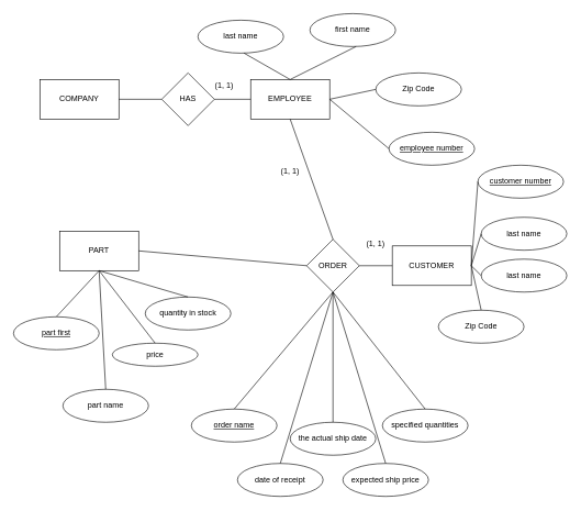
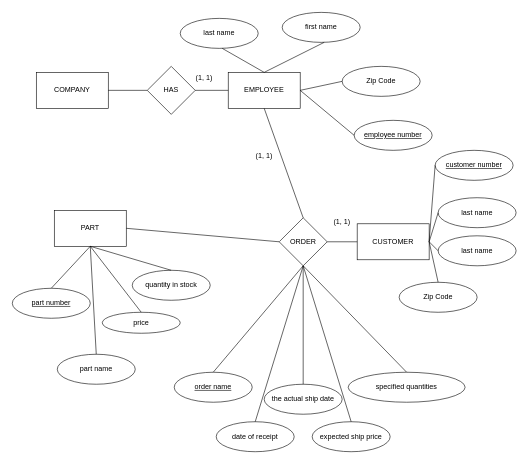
  <mxCell id="0" />
  <mxCell id="1" parent="0" />
  <mxCell id="2" value="COMPANY" style="rounded=0;whiteSpace=wrap;html=1;" vertex="1" parent="1"><mxGeometry x="60" y="120" width="120" height="60" as="geometry" /></mxCell>
  <mxCell id="3" value="PART&lt;br&gt;" style="rounded=0;whiteSpace=wrap;html=1;" vertex="1" parent="1"><mxGeometry x="90" y="350" width="120" height="60" as="geometry" /></mxCell>
  <mxCell id="4" value="EMPLOYEE&lt;br&gt;" style="rounded=0;whiteSpace=wrap;html=1;" vertex="1" parent="1"><mxGeometry x="380" y="120" width="120" height="60" as="geometry" /></mxCell>
  <mxCell id="5" value="" style="endArrow=none;html=1;exitX=1;exitY=0.5;exitDx=0;exitDy=0;entryX=0;entryY=0.5;entryDx=0;entryDy=0;" edge="1" parent="1" source="2" target="42"><mxGeometry width="50" height="50" relative="1" as="geometry"><mxPoint x="200" y="420" as="sourcePoint" /><mxPoint x="250" y="370" as="targetPoint" /></mxGeometry></mxCell>
  <mxCell id="6" value="" style="endArrow=none;html=1;exitX=1;exitY=0.5;exitDx=0;exitDy=0;entryX=0;entryY=0.5;entryDx=0;entryDy=0;startArrow=none;" edge="1" parent="1" source="42" target="4"><mxGeometry width="50" height="50" relative="1" as="geometry"><mxPoint x="230" y="150" as="sourcePoint" /><mxPoint x="320" y="170" as="targetPoint" /></mxGeometry></mxCell>
  <mxCell id="7" value="CUSTOMER" style="rounded=0;whiteSpace=wrap;html=1;" vertex="1" parent="1"><mxGeometry x="595" y="372.5" width="120" height="60" as="geometry" /></mxCell>
  <mxCell id="8" value="last name&lt;br&gt;" style="ellipse;whiteSpace=wrap;html=1;" vertex="1" parent="1"><mxGeometry x="300" y="30" width="130" height="50" as="geometry" /></mxCell>
  <mxCell id="9" value="" style="endArrow=none;html=1;exitX=0.5;exitY=0;exitDx=0;exitDy=0;" edge="1" parent="1" source="4"><mxGeometry width="50" height="50" relative="1" as="geometry"><mxPoint x="440" y="110" as="sourcePoint" /><mxPoint x="370" y="80" as="targetPoint" /></mxGeometry></mxCell>
  <mxCell id="10" value="first name" style="ellipse;whiteSpace=wrap;html=1;" vertex="1" parent="1"><mxGeometry x="470" y="20" width="130" height="50" as="geometry" /></mxCell>
  <mxCell id="11" value="" style="endArrow=none;html=1;exitX=0.5;exitY=0;exitDx=0;exitDy=0;" edge="1" parent="1" source="4"><mxGeometry width="50" height="50" relative="1" as="geometry"><mxPoint x="610" y="110" as="sourcePoint" /><mxPoint x="540" y="70" as="targetPoint" /></mxGeometry></mxCell>
  <mxCell id="12" value="Zip Code" style="ellipse;whiteSpace=wrap;html=1;" vertex="1" parent="1"><mxGeometry x="570" y="110" width="130" height="50" as="geometry" /></mxCell>
  <mxCell id="13" value="" style="endArrow=none;html=1;exitX=1;exitY=0.5;exitDx=0;exitDy=0;entryX=0;entryY=0.5;entryDx=0;entryDy=0;" edge="1" parent="1" source="4" target="12"><mxGeometry width="50" height="50" relative="1" as="geometry"><mxPoint x="520" y="150" as="sourcePoint" /><mxPoint x="590" y="140" as="targetPoint" /></mxGeometry></mxCell>
  <mxCell id="14" value="&lt;u&gt;employee number&lt;/u&gt;" style="ellipse;whiteSpace=wrap;html=1;" vertex="1" parent="1"><mxGeometry x="590" y="200" width="130" height="50" as="geometry" /></mxCell>
  <mxCell id="15" value="" style="endArrow=none;html=1;exitX=1;exitY=0.5;exitDx=0;exitDy=0;entryX=0;entryY=0.5;entryDx=0;entryDy=0;" edge="1" parent="1" source="4" target="14"><mxGeometry width="50" height="50" relative="1" as="geometry"><mxPoint x="590" y="207.5" as="sourcePoint" /><mxPoint x="690" y="282.5" as="targetPoint" /></mxGeometry></mxCell>
  <mxCell id="16" value="Zip Code" style="ellipse;whiteSpace=wrap;html=1;" vertex="1" parent="1"><mxGeometry x="665" y="470" width="130" height="50" as="geometry" /></mxCell>
  <mxCell id="17" value="" style="endArrow=none;html=1;exitX=0.5;exitY=0;exitDx=0;exitDy=0;entryX=1;entryY=0.5;entryDx=0;entryDy=0;" edge="1" parent="1" source="16" target="7"><mxGeometry width="50" height="50" relative="1" as="geometry"><mxPoint x="900" y="407.5" as="sourcePoint" /><mxPoint x="830" y="367.5" as="targetPoint" /></mxGeometry></mxCell>
  <mxCell id="18" value="last name&lt;br&gt;" style="ellipse;whiteSpace=wrap;html=1;" vertex="1" parent="1"><mxGeometry x="730" y="392.5" width="130" height="50" as="geometry" /></mxCell>
  <mxCell id="19" value="" style="endArrow=none;html=1;exitX=0;exitY=0.5;exitDx=0;exitDy=0;entryX=1;entryY=0.5;entryDx=0;entryDy=0;" edge="1" parent="1" source="18" target="7"><mxGeometry width="50" height="50" relative="1" as="geometry"><mxPoint x="1030" y="372.5" as="sourcePoint" /><mxPoint x="970" y="287.5" as="targetPoint" /></mxGeometry></mxCell>
  <mxCell id="20" value="last name&lt;br&gt;" style="ellipse;whiteSpace=wrap;html=1;" vertex="1" parent="1"><mxGeometry x="730" y="329" width="130" height="50" as="geometry" /></mxCell>
  <mxCell id="21" value="" style="endArrow=none;html=1;exitX=0;exitY=0.5;exitDx=0;exitDy=0;entryX=1;entryY=0.5;entryDx=0;entryDy=0;" edge="1" parent="1" source="20" target="7"><mxGeometry width="50" height="50" relative="1" as="geometry"><mxPoint x="1050" y="292.5" as="sourcePoint" /><mxPoint x="990" y="207.5" as="targetPoint" /></mxGeometry></mxCell>
  <mxCell id="22" value="&lt;u&gt;customer number&lt;/u&gt;" style="ellipse;whiteSpace=wrap;html=1;" vertex="1" parent="1"><mxGeometry x="725" y="250" width="130" height="50" as="geometry" /></mxCell>
  <mxCell id="23" value="" style="endArrow=none;html=1;exitX=0;exitY=0.5;exitDx=0;exitDy=0;entryX=1;entryY=0.5;entryDx=0;entryDy=0;" edge="1" parent="1" source="22" target="7"><mxGeometry width="50" height="50" relative="1" as="geometry"><mxPoint x="1055" y="230" as="sourcePoint" /><mxPoint x="995" y="145" as="targetPoint" /></mxGeometry></mxCell>
  <mxCell id="24" value="expected ship price" style="ellipse;whiteSpace=wrap;html=1;" vertex="1" parent="1"><mxGeometry x="520" y="702.5" width="130" height="50" as="geometry" /></mxCell>
  <mxCell id="25" value="" style="endArrow=none;html=1;exitX=0.5;exitY=0;exitDx=0;exitDy=0;entryX=0.5;entryY=1;entryDx=0;entryDy=0;" edge="1" parent="1" source="24" target="45"><mxGeometry width="50" height="50" relative="1" as="geometry"><mxPoint x="650" y="585" as="sourcePoint" /><mxPoint x="600" y="490" as="targetPoint" /></mxGeometry></mxCell>
  <mxCell id="26" value="date of receipt" style="ellipse;whiteSpace=wrap;html=1;" vertex="1" parent="1"><mxGeometry x="360" y="702.5" width="130" height="50" as="geometry" /></mxCell>
  <mxCell id="27" value="" style="endArrow=none;html=1;exitX=0.5;exitY=0;exitDx=0;exitDy=0;entryX=0.5;entryY=1;entryDx=0;entryDy=0;" edge="1" parent="1" source="26" target="45"><mxGeometry width="50" height="50" relative="1" as="geometry"><mxPoint x="490" y="615" as="sourcePoint" /><mxPoint x="600" y="490" as="targetPoint" /></mxGeometry></mxCell>
  <mxCell id="28" value="&lt;u&gt;order name&lt;/u&gt;" style="ellipse;whiteSpace=wrap;html=1;" vertex="1" parent="1"><mxGeometry x="290" y="620" width="130" height="50" as="geometry" /></mxCell>
  <mxCell id="29" value="" style="endArrow=none;html=1;entryX=0.5;entryY=1;entryDx=0;entryDy=0;exitX=0.5;exitY=0;exitDx=0;exitDy=0;" edge="1" parent="1" source="28" target="45"><mxGeometry width="50" height="50" relative="1" as="geometry"><mxPoint x="360" y="612.5" as="sourcePoint" /><mxPoint x="600" y="490" as="targetPoint" /></mxGeometry></mxCell>
- <mxCell id="30" value="specified quantities" style="ellipse;whiteSpace=wrap;html=1;" vertex="1" parent="1"><mxGeometry x="580" y="620" width="130" height="50" as="geometry" /></mxCell>
+ <mxCell id="30" value="specified quantities" style="ellipse;whiteSpace=wrap;html=1;" vertex="1" parent="1"><mxGeometry x="580" y="620" width="195" height="50" as="geometry" /></mxCell>
  <mxCell id="31" value="" style="endArrow=none;html=1;exitX=0.5;exitY=0;exitDx=0;exitDy=0;entryX=0.5;entryY=1;entryDx=0;entryDy=0;" edge="1" parent="1" source="30" target="45"><mxGeometry width="50" height="50" relative="1" as="geometry"><mxPoint x="790" y="585" as="sourcePoint" /><mxPoint x="600" y="490" as="targetPoint" /></mxGeometry></mxCell>
  <mxCell id="32" value="the actual ship date" style="ellipse;whiteSpace=wrap;html=1;" vertex="1" parent="1"><mxGeometry x="440" y="640" width="130" height="50" as="geometry" /></mxCell>
  <mxCell id="33" value="" style="endArrow=none;html=1;entryX=0.5;entryY=1;entryDx=0;entryDy=0;exitX=0.5;exitY=0;exitDx=0;exitDy=0;" edge="1" parent="1" source="32" target="45"><mxGeometry width="50" height="50" relative="1" as="geometry"><mxPoint x="600" y="695.5" as="sourcePoint" /><mxPoint x="600" y="490" as="targetPoint" /></mxGeometry></mxCell>
- <mxCell id="34" value="&lt;u&gt;part first&lt;/u&gt;" style="ellipse;whiteSpace=wrap;html=1;" vertex="1" parent="1"><mxGeometry y="480" width="130" height="50" as="geometry" x="20" /></mxCell>
+ <mxCell id="34" value="&lt;u&gt;part number&lt;/u&gt;" style="ellipse;whiteSpace=wrap;html=1;" vertex="1" parent="1"><mxGeometry y="480" width="130" height="50" as="geometry" x="20" /></mxCell>
  <mxCell id="35" value="" style="endArrow=none;html=1;exitX=0.5;exitY=1;exitDx=0;exitDy=0;entryX=0.5;entryY=0;entryDx=0;entryDy=0;" edge="1" parent="1" target="34" source="3"><mxGeometry width="50" height="50" relative="1" as="geometry"><mxPoint x="-90" y="450" as="sourcePoint" /><mxPoint x="100" y="582.5" as="targetPoint" /></mxGeometry></mxCell>
  <mxCell id="36" value="part name" style="ellipse;whiteSpace=wrap;html=1;" vertex="1" parent="1"><mxGeometry x="95" y="590" width="130" height="50" as="geometry" /></mxCell>
  <mxCell id="37" value="" style="endArrow=none;html=1;entryX=0.5;entryY=0;entryDx=0;entryDy=0;" edge="1" parent="1" target="36"><mxGeometry width="50" height="50" relative="1" as="geometry"><mxPoint x="150" y="410" as="sourcePoint" /><mxPoint x="140" y="702.5" as="targetPoint" /></mxGeometry></mxCell>
  <mxCell id="38" value="price" style="ellipse;whiteSpace=wrap;html=1;" vertex="1" parent="1"><mxGeometry x="170" y="520" width="130" height="35" as="geometry" /></mxCell>
  <mxCell id="39" value="" style="endArrow=none;html=1;exitX=0.5;exitY=1;exitDx=0;exitDy=0;entryX=0.5;entryY=0;entryDx=0;entryDy=0;" edge="1" parent="1" target="38" source="3"><mxGeometry width="50" height="50" relative="1" as="geometry"><mxPoint x="170" y="430" as="sourcePoint" /><mxPoint x="120" y="602.5" as="targetPoint" /></mxGeometry></mxCell>
  <mxCell id="40" value="quantity in stock" style="ellipse;whiteSpace=wrap;html=1;" vertex="1" parent="1"><mxGeometry x="220" y="450" width="130" height="50" as="geometry" /></mxCell>
  <mxCell id="41" value="" style="endArrow=none;html=1;exitX=0.5;exitY=1;exitDx=0;exitDy=0;entryX=0.5;entryY=0;entryDx=0;entryDy=0;" edge="1" parent="1" target="40" source="3"><mxGeometry width="50" height="50" relative="1" as="geometry"><mxPoint x="370" y="360" as="sourcePoint" /><mxPoint x="320" y="532.5" as="targetPoint" /></mxGeometry></mxCell>
  <mxCell id="42" value="HAS&lt;br&gt;" style="rhombus;whiteSpace=wrap;html=1;" vertex="1" parent="1"><mxGeometry x="245" y="110" width="80" height="80" as="geometry" /></mxCell>
  <mxCell id="43" value="" style="endArrow=none;html=1;exitX=1;exitY=0.5;exitDx=0;exitDy=0;entryX=0;entryY=0.5;entryDx=0;entryDy=0;" edge="1" parent="1" source="3" target="45"><mxGeometry width="50" height="50" relative="1" as="geometry"><mxPoint x="500" y="320" as="sourcePoint" /><mxPoint x="190" y="260" as="targetPoint" /></mxGeometry></mxCell>
  <mxCell id="44" value="(1, 1)" style="text;html=1;strokeColor=none;fillColor=none;align=center;verticalAlign=middle;whiteSpace=wrap;rounded=0;" vertex="1" parent="1"><mxGeometry x="320" y="120" width="40" height="20" as="geometry" /></mxCell>
  <mxCell id="45" value="ORDER&lt;br&gt;" style="rhombus;whiteSpace=wrap;html=1;" vertex="1" parent="1"><mxGeometry x="465" y="362.5" width="80" height="80" as="geometry" /></mxCell>
  <mxCell id="46" value="" style="endArrow=none;html=1;exitX=0.5;exitY=1;exitDx=0;exitDy=0;entryX=0.5;entryY=0;entryDx=0;entryDy=0;" edge="1" parent="1" source="4" target="45"><mxGeometry width="50" height="50" relative="1" as="geometry"><mxPoint x="310" y="290" as="sourcePoint" /><mxPoint x="660" y="347.5" as="targetPoint" /></mxGeometry></mxCell>
  <mxCell id="47" value="" style="endArrow=none;html=1;exitX=1;exitY=0.5;exitDx=0;exitDy=0;entryX=0;entryY=0.5;entryDx=0;entryDy=0;" edge="1" parent="1" source="45" target="7"><mxGeometry width="50" height="50" relative="1" as="geometry"><mxPoint x="600" y="385" as="sourcePoint" /><mxPoint x="950" y="442.5" as="targetPoint" /></mxGeometry></mxCell>
  <mxCell id="48" value="(1, 1)" style="text;html=1;strokeColor=none;fillColor=none;align=center;verticalAlign=middle;whiteSpace=wrap;rounded=0;" vertex="1" parent="1"><mxGeometry x="420" y="250" width="40" height="20" as="geometry" /></mxCell>
  <mxCell id="49" value="(1, 1)" style="text;html=1;strokeColor=none;fillColor=none;align=center;verticalAlign=middle;whiteSpace=wrap;rounded=0;" vertex="1" parent="1"><mxGeometry x="550" y="359" width="40" height="20" as="geometry" /></mxCell>
